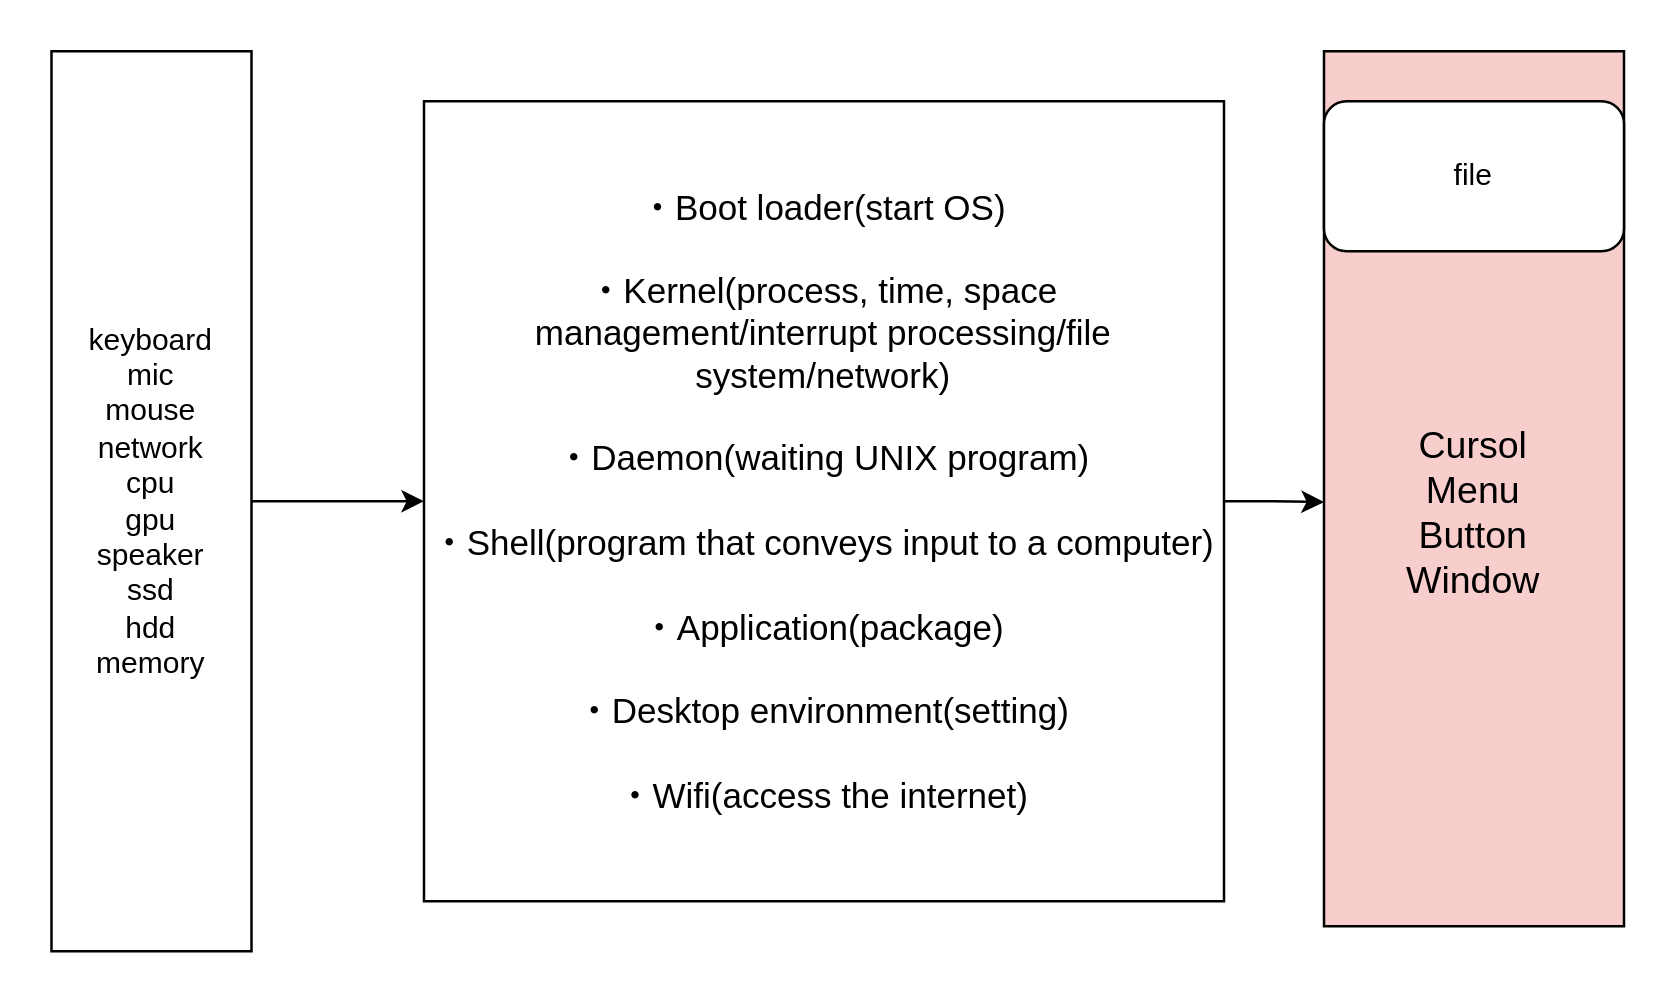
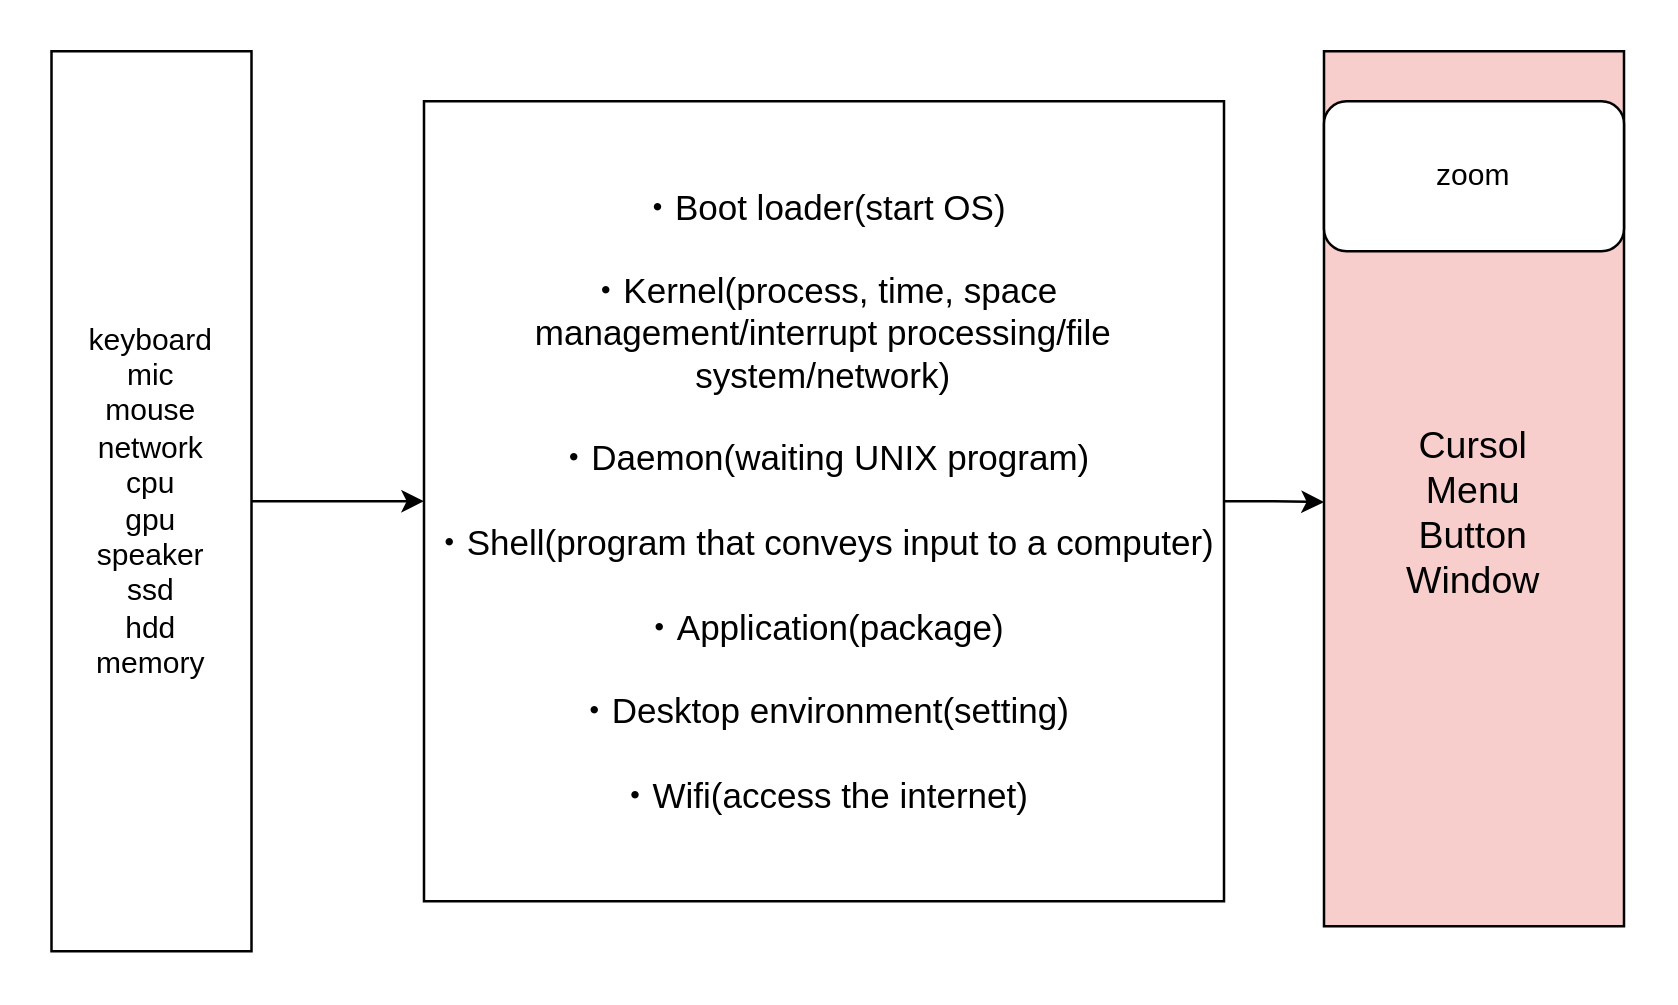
  <mxCell id="0" />
  <mxCell id="1" parent="0" />
  <mxCell id="2" style="edgeStyle=orthogonalEdgeStyle;rounded=0;orthogonalLoop=1;jettySize=auto;html=1;exitX=1;exitY=0.5;exitDx=0;exitDy=0;entryX=0;entryY=0.5;entryDx=0;entryDy=0;" edge="1" parent="1" source="3" target="5"><mxGeometry relative="1" as="geometry" /></mxCell>
  <mxCell id="3" value="keyboard&lt;br&gt;mic&lt;br&gt;mouse&lt;br&gt;network&lt;br&gt;cpu&lt;br&gt;gpu&lt;br&gt;speaker&lt;br&gt;ssd&lt;br&gt;hdd&lt;br&gt;memory" style="rounded=0;whiteSpace=wrap;html=1;" vertex="1" parent="1"><mxGeometry x="20" y="20" width="80" height="360" as="geometry" /></mxCell>
  <mxCell id="4" style="edgeStyle=orthogonalEdgeStyle;rounded=0;orthogonalLoop=1;jettySize=auto;html=1;exitX=1;exitY=0.5;exitDx=0;exitDy=0;" edge="1" parent="1" source="5"><mxGeometry relative="1" as="geometry"><mxPoint x="529" y="200.333" as="targetPoint" /></mxGeometry></mxCell>
  <mxCell id="5" value="&lt;p style=&quot;margin-top: 0pt ; margin-bottom: 0pt ; margin-left: 0in ; direction: ltr ; unicode-bidi: embed ; word-break: normal ; font-size: 14px&quot;&gt;&lt;font style=&quot;font-size: 14px&quot;&gt;・Boot loader(start OS)&lt;/font&gt;&lt;/p&gt;&lt;p style=&quot;margin-top: 0pt ; margin-bottom: 0pt ; margin-left: 0in ; direction: ltr ; unicode-bidi: embed ; word-break: normal ; font-size: 14px&quot;&gt;&lt;font style=&quot;font-size: 14px&quot;&gt;&lt;br&gt;&lt;/font&gt;&lt;/p&gt;&lt;p style=&quot;margin-top: 0pt ; margin-bottom: 0pt ; margin-left: 0in ; direction: ltr ; unicode-bidi: embed ; word-break: normal ; font-size: 14px&quot;&gt;&lt;/p&gt;&lt;p style=&quot;margin-top: 0pt ; margin-bottom: 0pt ; margin-left: 0in ; direction: ltr ; unicode-bidi: embed ; word-break: normal ; font-size: 14px&quot;&gt;&lt;font style=&quot;font-size: 14px&quot;&gt;・Kernel(process, time, space management/interrupt processing/file system/network)&lt;/font&gt;&lt;/p&gt;&lt;p style=&quot;margin-top: 0pt ; margin-bottom: 0pt ; margin-left: 0in ; direction: ltr ; unicode-bidi: embed ; word-break: normal ; font-size: 14px&quot;&gt;&lt;font style=&quot;font-size: 14px&quot;&gt;&lt;br&gt;&lt;/font&gt;&lt;/p&gt;&lt;p style=&quot;margin-top: 0pt ; margin-bottom: 0pt ; margin-left: 0in ; direction: ltr ; unicode-bidi: embed ; word-break: normal ; font-size: 14px&quot;&gt;&lt;/p&gt;&lt;p style=&quot;margin-top: 0pt ; margin-bottom: 0pt ; margin-left: 0in ; direction: ltr ; unicode-bidi: embed ; word-break: normal ; font-size: 14px&quot;&gt;&lt;font style=&quot;font-size: 14px&quot;&gt;・Daemon(waiting UNIX program)&lt;/font&gt;&lt;/p&gt;&lt;p style=&quot;margin-top: 0pt ; margin-bottom: 0pt ; margin-left: 0in ; direction: ltr ; unicode-bidi: embed ; word-break: normal ; font-size: 14px&quot;&gt;&lt;font style=&quot;font-size: 14px&quot;&gt;&lt;br&gt;&lt;/font&gt;&lt;/p&gt;&lt;p style=&quot;margin-top: 0pt ; margin-bottom: 0pt ; margin-left: 0in ; direction: ltr ; unicode-bidi: embed ; word-break: normal ; font-size: 14px&quot;&gt;&lt;/p&gt;&lt;p style=&quot;margin-top: 0pt ; margin-bottom: 0pt ; margin-left: 0in ; direction: ltr ; unicode-bidi: embed ; word-break: normal ; font-size: 14px&quot;&gt;&lt;font style=&quot;font-size: 14px&quot;&gt;・Shell(program that conveys input to a computer)&lt;/font&gt;&lt;/p&gt;&lt;p style=&quot;margin-top: 0pt ; margin-bottom: 0pt ; margin-left: 0in ; direction: ltr ; unicode-bidi: embed ; word-break: normal ; font-size: 14px&quot;&gt;&lt;font style=&quot;font-size: 14px&quot;&gt;&lt;br&gt;&lt;/font&gt;&lt;/p&gt;&lt;p style=&quot;margin-top: 0pt ; margin-bottom: 0pt ; margin-left: 0in ; direction: ltr ; unicode-bidi: embed ; word-break: normal ; font-size: 14px&quot;&gt;&lt;/p&gt;&lt;p style=&quot;margin-top: 0pt ; margin-bottom: 0pt ; margin-left: 0in ; direction: ltr ; unicode-bidi: embed ; word-break: normal ; font-size: 14px&quot;&gt;&lt;font style=&quot;font-size: 14px&quot;&gt;・Application(package)&lt;/font&gt;&lt;/p&gt;&lt;p style=&quot;margin-top: 0pt ; margin-bottom: 0pt ; margin-left: 0in ; direction: ltr ; unicode-bidi: embed ; word-break: normal ; font-size: 14px&quot;&gt;&lt;font style=&quot;font-size: 14px&quot;&gt;&lt;br&gt;&lt;/font&gt;&lt;/p&gt;&lt;p style=&quot;margin-top: 0pt ; margin-bottom: 0pt ; margin-left: 0in ; direction: ltr ; unicode-bidi: embed ; word-break: normal ; font-size: 14px&quot;&gt;&lt;/p&gt;&lt;p style=&quot;margin-top: 0pt ; margin-bottom: 0pt ; margin-left: 0in ; direction: ltr ; unicode-bidi: embed ; word-break: normal ; font-size: 14px&quot;&gt;&lt;font style=&quot;font-size: 14px&quot;&gt;・Desktop environment(setting)&lt;/font&gt;&lt;/p&gt;&lt;p style=&quot;margin-top: 0pt ; margin-bottom: 0pt ; margin-left: 0in ; direction: ltr ; unicode-bidi: embed ; word-break: normal ; font-size: 14px&quot;&gt;&lt;font style=&quot;font-size: 14px&quot;&gt;&lt;br&gt;&lt;/font&gt;&lt;/p&gt;&lt;p style=&quot;margin-top: 0pt ; margin-bottom: 0pt ; margin-left: 0in ; direction: ltr ; unicode-bidi: embed ; word-break: normal ; font-size: 14px&quot;&gt;&lt;/p&gt;&lt;p style=&quot;margin-top: 0pt ; margin-bottom: 0pt ; margin-left: 0in ; direction: ltr ; unicode-bidi: embed ; word-break: normal ; font-size: 14px&quot;&gt;&lt;font style=&quot;font-size: 14px&quot;&gt;・Wifi(access the internet)&lt;/font&gt;&lt;/p&gt;&lt;p style=&quot;margin-top: 0pt ; margin-bottom: 0pt ; margin-left: 0in ; direction: ltr ; unicode-bidi: embed ; word-break: normal&quot;&gt;&lt;/p&gt;" style="whiteSpace=wrap;html=1;aspect=fixed;" vertex="1" parent="1"><mxGeometry x="169" y="40" width="320" height="320" as="geometry" /></mxCell>
  <mxCell id="6" value="&lt;p style=&quot;color: rgb(0 , 0 , 0) ; font-style: normal ; letter-spacing: normal ; text-indent: 0px ; text-transform: none ; word-spacing: 0px ; text-decoration: none ; margin-top: 0pt ; margin-bottom: 0pt ; margin-left: 0in ; text-align: center ; direction: ltr ; unicode-bidi: embed ; word-break: normal ; font-size: 15px&quot;&gt;&lt;br&gt;&lt;/p&gt;&lt;p style=&quot;color: rgb(0 , 0 , 0) ; font-style: normal ; letter-spacing: normal ; text-indent: 0px ; text-transform: none ; word-spacing: 0px ; text-decoration: none ; margin-top: 0pt ; margin-bottom: 0pt ; margin-left: 0in ; text-align: center ; direction: ltr ; unicode-bidi: embed ; word-break: normal ; font-size: 15px&quot;&gt;&lt;span style=&quot;color: black&quot;&gt;&lt;font style=&quot;font-size: 15px&quot;&gt;Cursol&lt;/font&gt;&lt;/span&gt;&lt;/p&gt;&lt;p style=&quot;color: rgb(0 , 0 , 0) ; font-style: normal ; letter-spacing: normal ; text-indent: 0px ; text-transform: none ; word-spacing: 0px ; text-decoration: none ; margin-top: 0pt ; margin-bottom: 0pt ; margin-left: 0in ; text-align: center ; direction: ltr ; unicode-bidi: embed ; word-break: normal ; font-size: 15px&quot;&gt;&lt;span style=&quot;color: black&quot;&gt;&lt;font style=&quot;font-size: 15px&quot;&gt;Menu&lt;/font&gt;&lt;/span&gt;&lt;/p&gt;&lt;p style=&quot;color: rgb(0 , 0 , 0) ; font-style: normal ; letter-spacing: normal ; text-indent: 0px ; text-transform: none ; word-spacing: 0px ; text-decoration: none ; margin-top: 0pt ; margin-bottom: 0pt ; margin-left: 0in ; text-align: center ; direction: ltr ; unicode-bidi: embed ; word-break: normal ; font-size: 15px&quot;&gt;&lt;font style=&quot;font-size: 15px&quot;&gt;&lt;span style=&quot;color: black&quot;&gt;Butt&lt;/span&gt;&lt;span style=&quot;color: black&quot;&gt;on&lt;/span&gt;&lt;/font&gt;&lt;/p&gt;&lt;p style=&quot;color: rgb(0 , 0 , 0) ; font-style: normal ; letter-spacing: normal ; text-indent: 0px ; text-transform: none ; word-spacing: 0px ; text-decoration: none ; margin-top: 0pt ; margin-bottom: 0pt ; margin-left: 0in ; text-align: center ; direction: ltr ; unicode-bidi: embed ; word-break: normal ; font-size: 15px&quot;&gt;&lt;span style=&quot;color: black&quot;&gt;&lt;font style=&quot;font-size: 15px&quot;&gt;Window&lt;/font&gt;&lt;/span&gt;&lt;/p&gt;" style="rounded=0;whiteSpace=wrap;html=1;fillColor=#f8cecc;" vertex="1" parent="1"><mxGeometry x="529" y="20" width="120" height="350" as="geometry" /></mxCell>
- <mxCell id="7" value="file" style="rounded=1;whiteSpace=wrap;html=1;" vertex="1" parent="1"><mxGeometry x="529" y="40" width="120" height="60" as="geometry" /></mxCell>
+ <mxCell id="7" value="zoom" style="rounded=1;whiteSpace=wrap;html=1;" vertex="1" parent="1"><mxGeometry x="529" y="40" width="120" height="60" as="geometry" /></mxCell>
